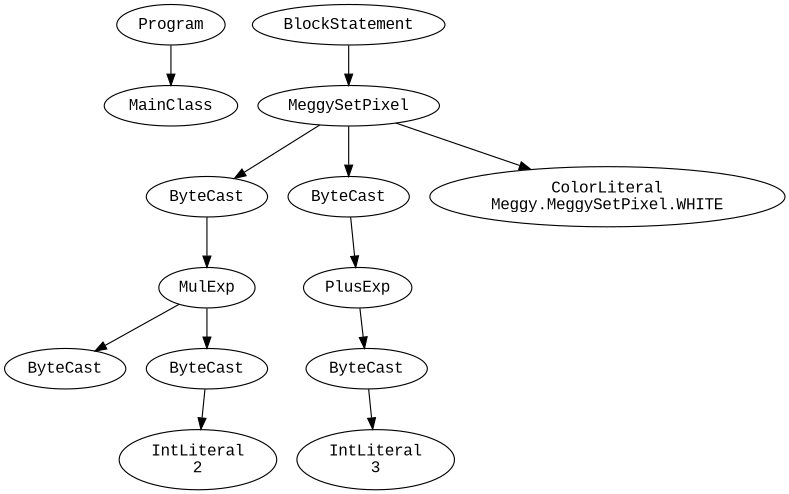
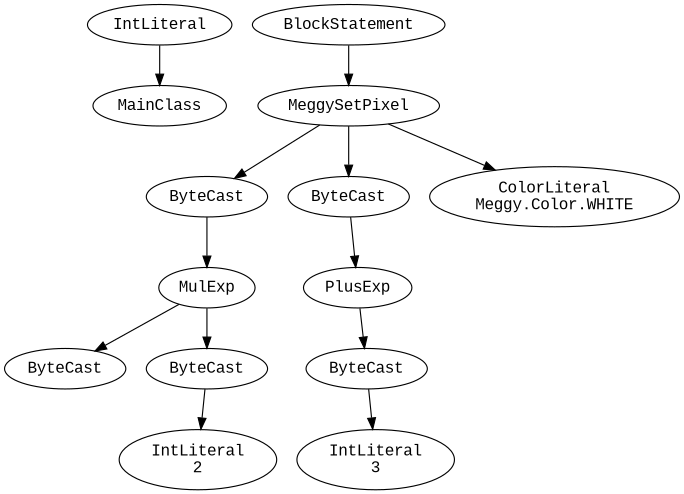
  digraph {
    fontname="Liberation Mono"
    node [fontname="Liberation Mono"]
    edge [fontname="Liberation Mono"]
-   n1 [label=Program]
+   n1 [label=IntLiteral]
    n2 [label=MainClass]
    n3 [label=BlockStatement]
    n4 [label=MeggySetPixel]
    n5 [label=ByteCast]
    n6 [label=ByteCast]
-   n7 [label="ColorLiteral\nMeggy.MeggySetPixel.WHITE"]
+   n7 [label="ColorLiteral\nMeggy.Color.WHITE"]
    n8 [label=MulExp]
    n9 [label=PlusExp]
    n10 [label=ByteCast]
    n11 [label=ByteCast]
    n12 [label="IntLiteral\n2"]
    n13 [label=ByteCast]
    n14 [label="IntLiteral\n3"]
    n1 -> n2
    n3 -> n4
    n4 -> n5
    n4 -> n6
    n4 -> n7
    n5 -> n8
    n6 -> n9
    n8 -> n10
    n8 -> n11
    n9 -> n13
    n11 -> n12
    n13 -> n14
  }
